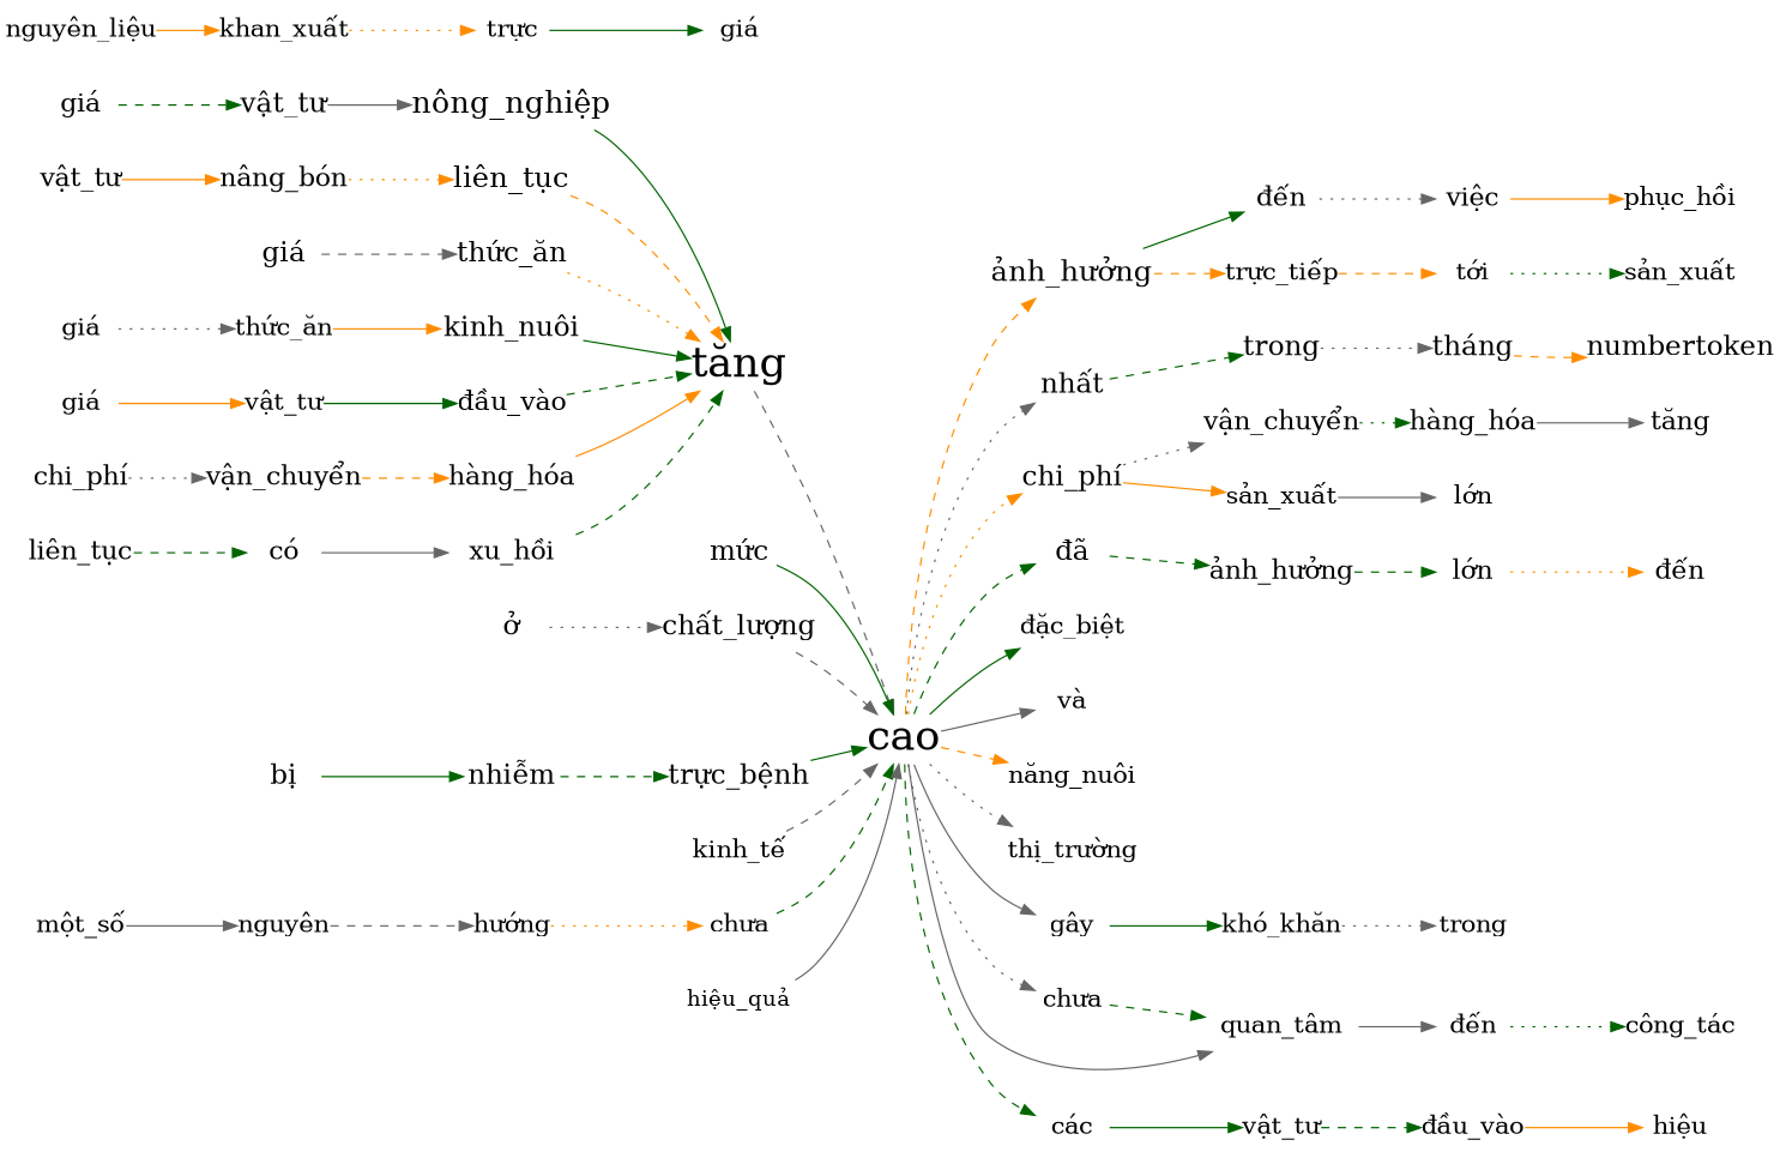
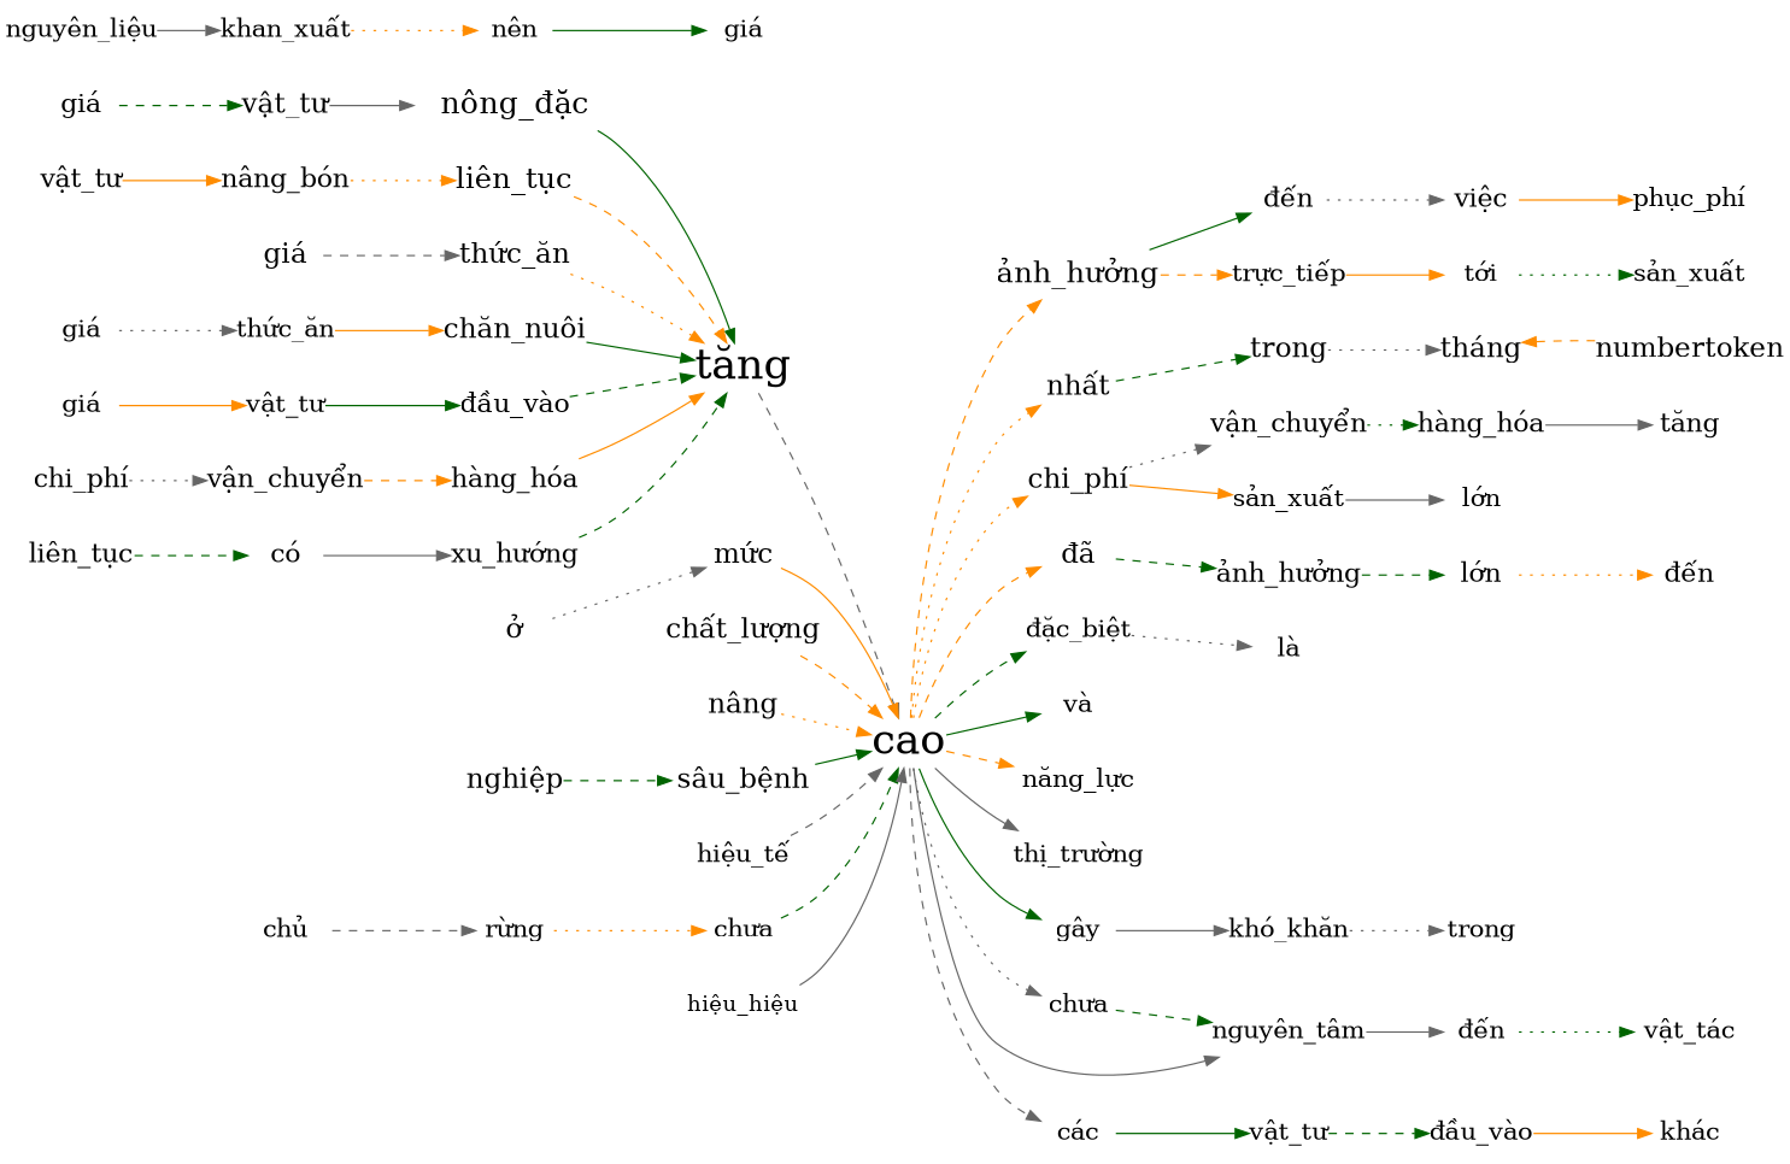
  digraph {
    rankdir=LR
    node [fontsize=18 margin=0 shape=plaintext]
    edge [color=darkgreen style=solid]
    n1 [fontsize=30 label=cao]
    n2 [fontsize=21 label="ảnh_hưởng"]
    n3 [fontsize=20 label="nhất"]
    n4 [fontsize=20 label="chi_phí"]
    n5 [fontsize=20 label="đã"]
    n6 [label="đặc_biệt"]
    n7 [label="và"]
-   n8 [label="năng_nuôi"]
+   n8 [label="năng_lực"]
    n9 [label="thị_trường"]
    n10 [label="gây"]
    n11 [label="chưa"]
    n12 [label="các"]
-   n13 [label="quan_tâm"]
+   n13 [label="nguyên_tâm"]
    n14 [fontsize=19 label="đến"]
    n15 [label="trực_tiếp"]
    n16 [fontsize=20 label=trong]
    n17 [fontsize=19 label="vận_chuyển"]
    n18 [label="sản_xuất"]
    n19 [fontsize=19 label="ảnh_hưởng"]
+   n20 [label="là"]
    n21 [label="khó_khăn"]
    n22 [label="vật_tư"]
    n23 [label="nguyên_liệu"]
    n24 [label="khan_xuất"]
    n25 [fontsize=30 label="tăng"]
-   n26 [fontsize=22 label="nông_nghiệp"]
+   n26 [fontsize=22 label="nông_đặc"]
    n27 [fontsize=20 label="vật_tư"]
    n28 [fontsize=19 label="giá"]
    n29 [fontsize=21 label="liên_tục"]
    n30 [fontsize=19 label="nâng_bón"]
    n31 [fontsize=19 label="vật_tư"]
    n32 [fontsize=20 label="thức_ăn"]
    n33 [fontsize=20 label="giá"]
-   n34 [fontsize=20 label="kinh_nuôi"]
+   n34 [fontsize=20 label="chăn_nuôi"]
    n35 [label="thức_ăn"]
    n36 [label="giá"]
    n37 [fontsize=19 label="đầu_vào"]
    n38 [label="vật_tư"]
    n39 [label="giá"]
    n40 [fontsize=19 label="hàng_hóa"]
    n41 [fontsize=19 label="vận_chuyển"]
    n42 [fontsize=19 label="chi_phí"]
-   n43 [fontsize=19 label="xu_hồi"]
+   n43 [fontsize=19 label="xu_hướng"]
    n44 [fontsize=19 label="có"]
    n45 [fontsize=19 label="liên_tục"]
    n46 [fontsize=20 label="mức"]
    n47 [fontsize=20 label="ở"]
+   n48 [fontsize=20 label="nâng"]
    n49 [fontsize=20 label="chất_lượng"]
-   n50 [fontsize=20 label="trực_bệnh"]
-   n51 [fontsize=20 label="nhiễm"]
-   n52 [fontsize=20 label="bị"]
-   n53 [label="kinh_tế"]
+   n50 [fontsize=20 label="sâu_bệnh"]
+   n51 [fontsize=20 label="nghiệp"]
+   n53 [label="hiệu_tế"]
    n54 [label="chưa"]
-   n55 [label="hướng"]
-   n56 [label="nguyên"]
-   n57 [label="một_số"]
-   n58 [fontsize=16 label="hiệu_quả"]
+   n55 [label="rừng"]
+   n56 [label="chủ"]
+   n58 [fontsize=16 label="hiệu_hiệu"]
    n59 [fontsize=19 label="việc"]
    n60 [label="tới"]
-   n61 [label="phục_hồi"]
+   n61 [label="phục_phí"]
    n62 [label="sản_xuất"]
    n63 [fontsize=20 label="tháng"]
    n64 [fontsize=20 label=numbertoken]
    n65 [fontsize=19 label="hàng_hóa"]
    n66 [label="lớn"]
    n67 [fontsize=19 label="tăng"]
    n68 [fontsize=19 label="lớn"]
    n69 [fontsize=19 label="đến"]
    n70 [label=trong]
    n71 [label="đến"]
-   n72 [label="công_tác"]
+   n72 [label="vật_tác"]
    n73 [label="đầu_vào"]
-   n74 [label="hiệu"]
-   n75 [label="trực"]
+   n74 [label="khác"]
+   n75 [label="nên"]
    n76 [label="giá"]
    n1 -> n2 [color=darkorange style=dashed]
-   n1 -> n3 [color=gray40 style=dotted]
+   n1 -> n3 [color=darkorange style=dotted]
    n1 -> n4 [color=darkorange style=dotted]
-   n1 -> n5 [style=dashed]
-   n1 -> n6
-   n1 -> n7 [color=gray40]
+   n1 -> n5 [color=darkorange style=dashed]
+   n1 -> n6 [style=dashed]
+   n1 -> n7
    n1 -> n8 [color=darkorange style=dashed]
-   n1 -> n9 [color=gray40 style=dotted]
-   n1 -> n10 [color=gray40]
+   n1 -> n9 [color=gray40]
+   n1 -> n10
    n1 -> n11 [color=gray40 style=dotted]
-   n1 -> n12 [style=dashed]
+   n1 -> n12 [color=gray40 style=dashed]
    n1 -> n13 [color=gray40]
    n2 -> n14
    n2 -> n15 [color=darkorange style=dashed]
    n3 -> n16 [style=dashed]
    n4 -> n17 [color=gray40 style=dotted]
    n4 -> n18 [color=darkorange]
    n5 -> n19 [style=dashed]
-   n10 -> n21
+   n6 -> n20 [color=gray40 style=dotted]
+   n10 -> n21 [color=gray40]
    n11 -> n13 [style=dashed]
    n12 -> n22
    n13 -> n71 [color=gray40]
    n14 -> n59 [color=gray40 style=dotted]
-   n15 -> n60 [color=darkorange style=dashed]
+   n15 -> n60 [color=darkorange]
    n16 -> n63 [color=gray40 style=dotted]
    n17 -> n65 [style=dotted]
    n18 -> n66 [color=gray40]
    n19 -> n68 [style=dashed]
    n21 -> n70 [color=gray40 style=dotted]
    n22 -> n73 [style=dashed]
-   n23 -> n24 [color=darkorange]
+   n23 -> n24 [color=gray40]
    n24 -> n75 [color=darkorange style=dotted]
    n25 -> n1 [color=gray40 style=dashed]
    n26 -> n25
    n27 -> n26 [color=gray40]
    n28 -> n27 [style=dashed]
    n29 -> n25 [color=darkorange style=dashed]
    n30 -> n29 [color=darkorange style=dotted]
    n31 -> n30 [color=darkorange]
    n32 -> n25 [color=darkorange style=dotted]
    n33 -> n32 [color=gray40 style=dashed]
    n34 -> n25
    n35 -> n34 [color=darkorange]
    n36 -> n35 [color=gray40 style=dotted]
    n37 -> n25 [style=dashed]
    n38 -> n37
    n39 -> n38 [color=darkorange]
    n40 -> n25 [color=darkorange]
    n41 -> n40 [color=darkorange style=dashed]
    n42 -> n41 [color=gray40 style=dotted]
    n43 -> n25 [style=dashed]
    n44 -> n43 [color=gray40]
    n45 -> n44 [style=dashed]
-   n46 -> n1
-   n47 -> n49 [color=gray40 style=dotted]
-   n49 -> n1 [color=gray40 style=dashed]
+   n46 -> n1 [color=darkorange]
+   n47 -> n46 [color=gray40 style=dotted]
+   n48 -> n1 [color=darkorange style=dotted]
+   n49 -> n1 [color=darkorange style=dashed]
    n50 -> n1
    n51 -> n50 [style=dashed]
-   n52 -> n51
    n53 -> n1 [color=gray40 style=dashed]
    n54 -> n1 [style=dashed]
    n55 -> n54 [color=darkorange style=dotted]
    n56 -> n55 [color=gray40 style=dashed]
-   n57 -> n56 [color=gray40]
    n58 -> n1 [color=gray40]
    n59 -> n61 [color=darkorange]
    n60 -> n62 [style=dotted]
-   n63 -> n64 [color=darkorange style=dashed]
+   n64 -> n63 [color=darkorange style=dashed]
    n65 -> n67 [color=gray40]
    n68 -> n69 [color=darkorange style=dotted]
    n71 -> n72 [style=dotted]
    n73 -> n74 [color=darkorange]
    n75 -> n76
  }
